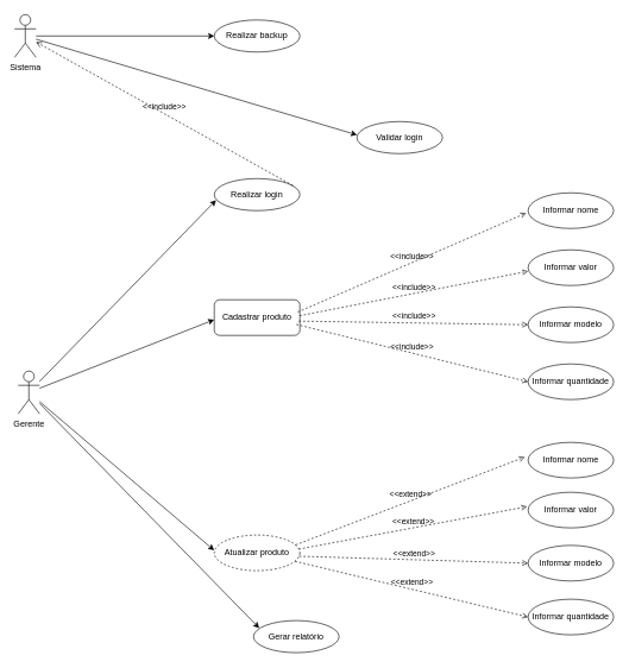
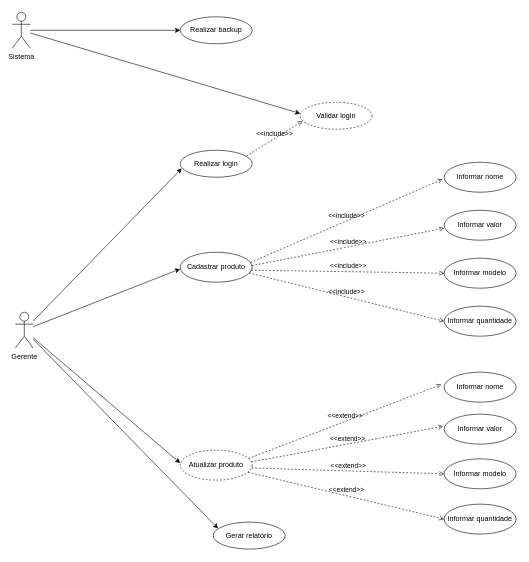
  <mxCell id="0" />
  <mxCell id="1" parent="0" />
- <mxCell id="2" value="Cadastrar produto" style="whiteSpace=wrap;html=1;rounded=1;" vertex="1" parent="1"><mxGeometry x="300" y="420" width="120" height="50" as="geometry" /></mxCell>
+ <mxCell id="2" value="Cadastrar produto" style="ellipse;whiteSpace=wrap;html=1;" vertex="1" parent="1"><mxGeometry x="300" y="420" width="120" height="50" as="geometry" /></mxCell>
  <mxCell id="3" value="Informar nome" style="ellipse;whiteSpace=wrap;html=1;" vertex="1" parent="1"><mxGeometry x="740" y="270" width="120" height="50" as="geometry" /></mxCell>
  <mxCell id="4" value="Informar valor" style="ellipse;whiteSpace=wrap;html=1;" vertex="1" parent="1"><mxGeometry x="740" y="350" width="120" height="50" as="geometry" /></mxCell>
  <mxCell id="5" value="Informar modelo" style="ellipse;whiteSpace=wrap;html=1;" vertex="1" parent="1"><mxGeometry x="740" y="430" width="120" height="50" as="geometry" /></mxCell>
  <mxCell id="6" value="Informar quantidade" style="ellipse;whiteSpace=wrap;html=1;" vertex="1" parent="1"><mxGeometry x="740" y="510" width="120" height="50" as="geometry" /></mxCell>
  <mxCell id="7" value="&lt;div&gt;Gerente&lt;/div&gt;&lt;div&gt;&lt;br&gt;&lt;/div&gt;" style="shape=umlActor;verticalLabelPosition=bottom;verticalAlign=top;html=1;" vertex="1" parent="1"><mxGeometry x="25" y="520" width="30" height="60" as="geometry" /></mxCell>
  <mxCell id="8" value="&amp;lt;&amp;lt;include&amp;gt;&amp;gt;" style="html=1;verticalAlign=bottom;labelBackgroundColor=none;endArrow=open;endFill=0;dashed=1;rounded=0;exitX=0.959;exitY=0.692;exitDx=0;exitDy=0;exitPerimeter=0;entryX=0;entryY=0.5;entryDx=0;entryDy=0;" edge="1" parent="1" source="2" target="6"><mxGeometry width="160" relative="1" as="geometry"><mxPoint x="300" y="360" as="sourcePoint" /><mxPoint x="460" y="360" as="targetPoint" /></mxGeometry></mxCell>
  <mxCell id="9" value="&amp;lt;&amp;lt;include&amp;gt;&amp;gt;" style="html=1;verticalAlign=bottom;labelBackgroundColor=none;endArrow=open;endFill=0;dashed=1;rounded=0;exitX=0.988;exitY=0.599;exitDx=0;exitDy=0;exitPerimeter=0;entryX=0;entryY=0.5;entryDx=0;entryDy=0;" edge="1" parent="1" source="2" target="5"><mxGeometry width="160" relative="1" as="geometry"><mxPoint x="310" y="370" as="sourcePoint" /><mxPoint x="470" y="370" as="targetPoint" /></mxGeometry></mxCell>
  <mxCell id="10" value="&amp;lt;&amp;lt;include&amp;gt;&amp;gt;" style="html=1;verticalAlign=bottom;labelBackgroundColor=none;endArrow=open;endFill=0;dashed=1;rounded=0;exitX=0.996;exitY=0.447;exitDx=0;exitDy=0;exitPerimeter=0;entryX=0;entryY=0.6;entryDx=0;entryDy=0;entryPerimeter=0;" edge="1" parent="1" source="2" target="4"><mxGeometry width="160" relative="1" as="geometry"><mxPoint x="320" y="380" as="sourcePoint" /><mxPoint x="480" y="380" as="targetPoint" /></mxGeometry></mxCell>
  <mxCell id="11" value="&amp;lt;&amp;lt;include&amp;gt;&amp;gt;" style="html=1;verticalAlign=bottom;labelBackgroundColor=none;endArrow=open;endFill=0;dashed=1;rounded=0;entryX=-0.023;entryY=0.568;entryDx=0;entryDy=0;entryPerimeter=0;exitX=0.976;exitY=0.344;exitDx=0;exitDy=0;exitPerimeter=0;" edge="1" parent="1" source="2" target="3"><mxGeometry width="160" relative="1" as="geometry"><mxPoint x="350" y="410" as="sourcePoint" /><mxPoint x="510" y="410" as="targetPoint" /></mxGeometry></mxCell>
  <mxCell id="12" value="" style="endArrow=classic;html=1;rounded=0;entryX=-0.001;entryY=0.559;entryDx=0;entryDy=0;entryPerimeter=0;" edge="1" parent="1" source="7" target="2"><mxGeometry width="50" height="50" relative="1" as="geometry"><mxPoint x="530" y="530" as="sourcePoint" /><mxPoint x="580" y="480" as="targetPoint" /></mxGeometry></mxCell>
  <mxCell id="13" value="Atualizar produto" style="ellipse;whiteSpace=wrap;html=1;dashed=1;" vertex="1" parent="1"><mxGeometry x="300" y="750" width="120" height="50" as="geometry" /></mxCell>
  <mxCell id="14" value="" style="endArrow=classic;html=1;rounded=0;entryX=-0.001;entryY=0.431;entryDx=0;entryDy=0;entryPerimeter=0;" edge="1" parent="1" source="7" target="13"><mxGeometry width="50" height="50" relative="1" as="geometry"><mxPoint x="390" y="590" as="sourcePoint" /><mxPoint x="440" y="540" as="targetPoint" /></mxGeometry></mxCell>
  <mxCell id="15" value="Realizar login" style="ellipse;whiteSpace=wrap;html=1;" vertex="1" parent="1"><mxGeometry x="300" y="250" width="120" height="45" as="geometry" /></mxCell>
  <mxCell id="16" value="" style="endArrow=classic;html=1;rounded=0;entryX=0.021;entryY=0.672;entryDx=0;entryDy=0;entryPerimeter=0;" edge="1" parent="1" source="7" target="15"><mxGeometry width="50" height="50" relative="1" as="geometry"><mxPoint x="590" y="570" as="sourcePoint" /><mxPoint x="640" y="520" as="targetPoint" /></mxGeometry></mxCell>
  <mxCell id="17" value="&amp;lt;&amp;lt;extend&amp;gt;&amp;gt;" style="html=1;verticalAlign=bottom;labelBackgroundColor=none;endArrow=open;endFill=0;dashed=1;rounded=0;entryX=-0.038;entryY=0.412;entryDx=0;entryDy=0;entryPerimeter=0;exitX=0.95;exitY=0.277;exitDx=0;exitDy=0;exitPerimeter=0;" edge="1" parent="1" source="13" target="21"><mxGeometry width="160" relative="1" as="geometry"><mxPoint x="340" y="570" as="sourcePoint" /><mxPoint x="500" y="570" as="targetPoint" /></mxGeometry></mxCell>
  <mxCell id="18" value="&amp;lt;&amp;lt;extend&amp;gt;&amp;gt;" style="html=1;verticalAlign=bottom;labelBackgroundColor=none;endArrow=open;endFill=0;dashed=1;rounded=0;entryX=-0.012;entryY=0.404;entryDx=0;entryDy=0;entryPerimeter=0;exitX=0.986;exitY=0.395;exitDx=0;exitDy=0;exitPerimeter=0;" edge="1" parent="1" source="13" target="22"><mxGeometry width="160" relative="1" as="geometry"><mxPoint x="398" y="673" as="sourcePoint" /><mxPoint x="720" y="420" as="targetPoint" /></mxGeometry></mxCell>
  <mxCell id="19" value="&amp;lt;&amp;lt;extend&amp;gt;&amp;gt;" style="html=1;verticalAlign=bottom;labelBackgroundColor=none;endArrow=open;endFill=0;dashed=1;rounded=0;entryX=0;entryY=0.5;entryDx=0;entryDy=0;exitX=0.992;exitY=0.595;exitDx=0;exitDy=0;exitPerimeter=0;" edge="1" parent="1" source="13" target="23"><mxGeometry width="160" relative="1" as="geometry"><mxPoint x="421" y="682" as="sourcePoint" /><mxPoint x="720" y="499" as="targetPoint" /></mxGeometry></mxCell>
  <mxCell id="20" value="&amp;lt;&amp;lt;extend&amp;gt;&amp;gt;" style="html=1;verticalAlign=bottom;labelBackgroundColor=none;endArrow=open;endFill=0;dashed=1;rounded=0;entryX=0;entryY=0.5;entryDx=0;entryDy=0;exitX=0.943;exitY=0.738;exitDx=0;exitDy=0;exitPerimeter=0;" edge="1" parent="1" source="13" target="24"><mxGeometry width="160" relative="1" as="geometry"><mxPoint x="428" y="688" as="sourcePoint" /><mxPoint x="717" y="580" as="targetPoint" /></mxGeometry></mxCell>
  <mxCell id="21" value="Informar nome" style="ellipse;whiteSpace=wrap;html=1;" vertex="1" parent="1"><mxGeometry x="740" y="620" width="120" height="50" as="geometry" /></mxCell>
  <mxCell id="22" value="Informar valor" style="ellipse;whiteSpace=wrap;html=1;" vertex="1" parent="1"><mxGeometry x="740" y="690" width="120" height="50" as="geometry" /></mxCell>
  <mxCell id="23" value="Informar modelo" style="ellipse;whiteSpace=wrap;html=1;" vertex="1" parent="1"><mxGeometry x="740" y="764.5" width="120" height="50" as="geometry" /></mxCell>
  <mxCell id="24" value="Informar quantidade" style="ellipse;whiteSpace=wrap;html=1;" vertex="1" parent="1"><mxGeometry x="740" y="840" width="120" height="50" as="geometry" /></mxCell>
  <mxCell id="25" value="Gerar relatório" style="ellipse;whiteSpace=wrap;html=1;" vertex="1" parent="1"><mxGeometry x="355" y="870" width="120" height="45" as="geometry" /></mxCell>
  <mxCell id="26" value="" style="endArrow=classic;html=1;rounded=0;entryX=0.067;entryY=0.235;entryDx=0;entryDy=0;entryPerimeter=0;" edge="1" parent="1" source="7" target="25"><mxGeometry width="50" height="50" relative="1" as="geometry"><mxPoint x="550" y="620" as="sourcePoint" /><mxPoint x="600" y="570" as="targetPoint" /></mxGeometry></mxCell>
  <mxCell id="27" value="Sistema" style="shape=umlActor;verticalLabelPosition=bottom;verticalAlign=top;html=1;outlineConnect=0;" vertex="1" parent="1"><mxGeometry x="20" y="20" width="30" height="60" as="geometry" /></mxCell>
  <mxCell id="28" value="Realizar backup" style="ellipse;whiteSpace=wrap;html=1;" vertex="1" parent="1"><mxGeometry x="300" y="27.5" width="120" height="45" as="geometry" /></mxCell>
  <mxCell id="29" value="" style="endArrow=classic;html=1;rounded=0;entryX=0;entryY=0.5;entryDx=0;entryDy=0;" edge="1" parent="1" source="27" target="28"><mxGeometry width="50" height="50" relative="1" as="geometry"><mxPoint x="120" y="60" as="sourcePoint" /><mxPoint x="-80" y="-290" as="targetPoint" /></mxGeometry></mxCell>
- <mxCell id="30" value="&amp;lt;&amp;lt;include&amp;gt;&amp;gt;" style="html=1;verticalAlign=bottom;labelBackgroundColor=none;endArrow=open;endFill=0;dashed=1;rounded=0;exitX=0.919;exitY=0.219;exitDx=0;exitDy=0;exitPerimeter=0;" edge="1" parent="1" source="15" target="27"><mxGeometry width="160" relative="1" as="geometry"><mxPoint x="420" as="sourcePoint" y="260" /><mxPoint x="740" y="121" as="targetPoint" /></mxGeometry></mxCell>
- <mxCell id="31" value="Validar login" style="ellipse;whiteSpace=wrap;html=1;" vertex="1" parent="1"><mxGeometry x="500" y="170" width="120" height="45" as="geometry" /></mxCell>
+ <mxCell id="30" value="&amp;lt;&amp;lt;include&amp;gt;&amp;gt;" style="html=1;verticalAlign=bottom;labelBackgroundColor=none;endArrow=open;endFill=0;dashed=1;rounded=0;entryX=0.032;entryY=0.7;entryDx=0;entryDy=0;exitX=0.919;exitY=0.219;exitDx=0;exitDy=0;exitPerimeter=0;entryPerimeter=0;" edge="1" parent="1" source="15" target="31"><mxGeometry width="160" relative="1" as="geometry"><mxPoint x="420" as="sourcePoint" y="260" /><mxPoint x="740" y="121" as="targetPoint" /></mxGeometry></mxCell>
+ <mxCell id="31" value="Validar login" style="ellipse;whiteSpace=wrap;html=1;dashed=1;" vertex="1" parent="1"><mxGeometry x="500" y="170" width="120" height="45" as="geometry" /></mxCell>
  <mxCell id="32" value="" style="endArrow=classic;html=1;rounded=0;entryX=0.001;entryY=0.417;entryDx=0;entryDy=0;entryPerimeter=0;" edge="1" parent="1" source="27" target="31"><mxGeometry width="50" height="50" relative="1" as="geometry"><mxPoint x="60" y="60" as="sourcePoint" /><mxPoint x="310" y="60" as="targetPoint" /></mxGeometry></mxCell>
